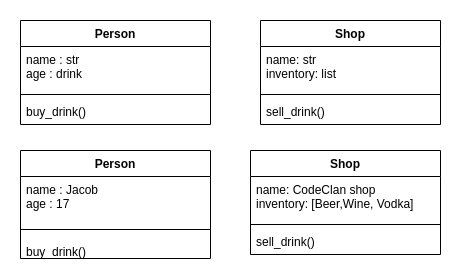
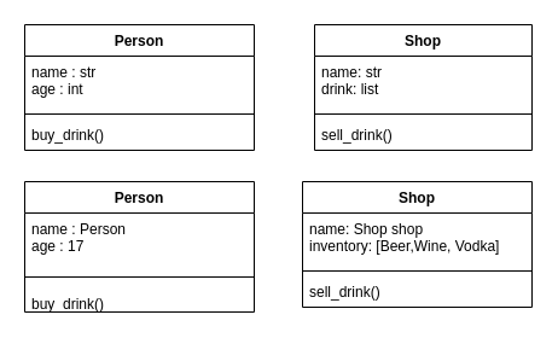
  <mxCell id="0" />
  <mxCell id="1" parent="0" />
  <mxCell id="2" value="Person" style="swimlane;fontStyle=1;align=center;verticalAlign=top;childLayout=stackLayout;horizontal=1;startSize=26;horizontalStack=0;resizeParent=1;resizeParentMax=0;resizeLast=0;collapsible=1;marginBottom=0;" vertex="1" parent="1"><mxGeometry x="20" y="20" width="190" height="104" as="geometry" /></mxCell>
- <mxCell id="3" value="name : str&#10;age : drink" style="text;strokeColor=none;fillColor=none;align=left;verticalAlign=top;spacingLeft=4;spacingRight=4;overflow=hidden;rotatable=0;points=[[0,0.5],[1,0.5]];portConstraint=eastwest;" vertex="1" parent="2"><mxGeometry y="26" width="190" height="44" as="geometry" /></mxCell>
+ <mxCell id="3" value="name : str&#10;age : int" style="text;strokeColor=none;fillColor=none;align=left;verticalAlign=top;spacingLeft=4;spacingRight=4;overflow=hidden;rotatable=0;points=[[0,0.5],[1,0.5]];portConstraint=eastwest;" vertex="1" parent="2"><mxGeometry y="26" width="190" height="44" as="geometry" /></mxCell>
  <mxCell id="4" value="" style="line;strokeWidth=1;fillColor=none;align=left;verticalAlign=middle;spacingTop=-1;spacingLeft=3;spacingRight=3;rotatable=0;labelPosition=right;points=[];portConstraint=eastwest;" vertex="1" parent="2"><mxGeometry y="70" width="190" height="8" as="geometry" /></mxCell>
  <mxCell id="5" value="buy_drink()" style="text;strokeColor=none;fillColor=none;align=left;verticalAlign=top;spacingLeft=4;spacingRight=4;overflow=hidden;rotatable=0;points=[[0,0.5],[1,0.5]];portConstraint=eastwest;" vertex="1" parent="2"><mxGeometry y="78" width="190" height="26" as="geometry" /></mxCell>
  <mxCell id="6" value="Shop" style="swimlane;fontStyle=1;align=center;verticalAlign=top;childLayout=stackLayout;horizontal=1;startSize=26;horizontalStack=0;resizeParent=1;resizeParentMax=0;resizeLast=0;collapsible=1;marginBottom=0;" vertex="1" parent="1"><mxGeometry x="260" y="20" width="180" height="104" as="geometry" /></mxCell>
- <mxCell id="7" value="name: str&#10;inventory: list" style="text;strokeColor=none;fillColor=none;align=left;verticalAlign=top;spacingLeft=4;spacingRight=4;overflow=hidden;rotatable=0;points=[[0,0.5],[1,0.5]];portConstraint=eastwest;" vertex="1" parent="6"><mxGeometry y="26" width="180" height="44" as="geometry" /></mxCell>
+ <mxCell id="7" value="name: str&#10;drink: list" style="text;strokeColor=none;fillColor=none;align=left;verticalAlign=top;spacingLeft=4;spacingRight=4;overflow=hidden;rotatable=0;points=[[0,0.5],[1,0.5]];portConstraint=eastwest;" vertex="1" parent="6"><mxGeometry y="26" width="180" height="44" as="geometry" /></mxCell>
  <mxCell id="8" value="" style="line;strokeWidth=1;fillColor=none;align=left;verticalAlign=middle;spacingTop=-1;spacingLeft=3;spacingRight=3;rotatable=0;labelPosition=right;points=[];portConstraint=eastwest;" vertex="1" parent="6"><mxGeometry y="70" width="180" height="8" as="geometry" /></mxCell>
  <mxCell id="9" value="sell_drink()" style="text;strokeColor=none;fillColor=none;align=left;verticalAlign=top;spacingLeft=4;spacingRight=4;overflow=hidden;rotatable=0;points=[[0,0.5],[1,0.5]];portConstraint=eastwest;" vertex="1" parent="6"><mxGeometry y="78" width="180" height="26" as="geometry" /></mxCell>
  <mxCell id="10" value="Person" style="swimlane;fontStyle=1;align=center;verticalAlign=top;childLayout=stackLayout;horizontal=1;startSize=26;horizontalStack=0;resizeParent=1;resizeParentMax=0;resizeLast=0;collapsible=1;marginBottom=0;" vertex="1" parent="1"><mxGeometry x="20" y="150" width="190" height="108" as="geometry" /></mxCell>
- <mxCell id="11" value="name : Jacob&#10;age : 17" style="text;strokeColor=none;fillColor=none;align=left;verticalAlign=top;spacingLeft=4;spacingRight=4;overflow=hidden;rotatable=0;points=[[0,0.5],[1,0.5]];portConstraint=eastwest;" vertex="1" parent="10"><mxGeometry y="26" width="190" height="44" as="geometry" /></mxCell>
+ <mxCell id="11" value="name : Person&#10;age : 17" style="text;strokeColor=none;fillColor=none;align=left;verticalAlign=top;spacingLeft=4;spacingRight=4;overflow=hidden;rotatable=0;points=[[0,0.5],[1,0.5]];portConstraint=eastwest;" vertex="1" parent="10"><mxGeometry y="26" width="190" height="44" as="geometry" /></mxCell>
  <mxCell id="12" value="" style="line;strokeWidth=1;fillColor=none;align=left;verticalAlign=middle;spacingTop=-1;spacingLeft=3;spacingRight=3;rotatable=0;labelPosition=right;points=[];portConstraint=eastwest;" vertex="1" parent="10"><mxGeometry y="70" width="190" height="18" as="geometry" /></mxCell>
  <mxCell id="13" value="buy_drink()" style="text;strokeColor=none;fillColor=none;align=left;verticalAlign=top;spacingLeft=4;spacingRight=4;overflow=hidden;rotatable=0;points=[[0,0.5],[1,0.5]];portConstraint=eastwest;" vertex="1" parent="10"><mxGeometry y="88" width="190" height="20" as="geometry" /></mxCell>
  <mxCell id="14" value="Shop" style="swimlane;fontStyle=1;align=center;verticalAlign=top;childLayout=stackLayout;horizontal=1;startSize=26;horizontalStack=0;resizeParent=1;resizeParentMax=0;resizeLast=0;collapsible=1;marginBottom=0;" vertex="1" parent="1"><mxGeometry x="250" y="150" width="190" height="104" as="geometry" /></mxCell>
- <mxCell id="15" value="name: CodeClan shop&#10;inventory: [Beer,Wine, Vodka]" style="text;strokeColor=none;fillColor=none;align=left;verticalAlign=top;spacingLeft=4;spacingRight=4;overflow=hidden;rotatable=0;points=[[0,0.5],[1,0.5]];portConstraint=eastwest;" vertex="1" parent="14"><mxGeometry y="26" width="190" height="44" as="geometry" /></mxCell>
+ <mxCell id="15" value="name: Shop shop&#10;inventory: [Beer,Wine, Vodka]" style="text;strokeColor=none;fillColor=none;align=left;verticalAlign=top;spacingLeft=4;spacingRight=4;overflow=hidden;rotatable=0;points=[[0,0.5],[1,0.5]];portConstraint=eastwest;" vertex="1" parent="14"><mxGeometry y="26" width="190" height="44" as="geometry" /></mxCell>
  <mxCell id="16" value="" style="line;strokeWidth=1;fillColor=none;align=left;verticalAlign=middle;spacingTop=-1;spacingLeft=3;spacingRight=3;rotatable=0;labelPosition=right;points=[];portConstraint=eastwest;" vertex="1" parent="14"><mxGeometry y="70" width="190" height="8" as="geometry" /></mxCell>
  <mxCell id="17" value="sell_drink()" style="text;strokeColor=none;fillColor=none;align=left;verticalAlign=top;spacingLeft=4;spacingRight=4;overflow=hidden;rotatable=0;points=[[0,0.5],[1,0.5]];portConstraint=eastwest;" vertex="1" parent="14"><mxGeometry y="78" width="190" height="26" as="geometry" /></mxCell>
